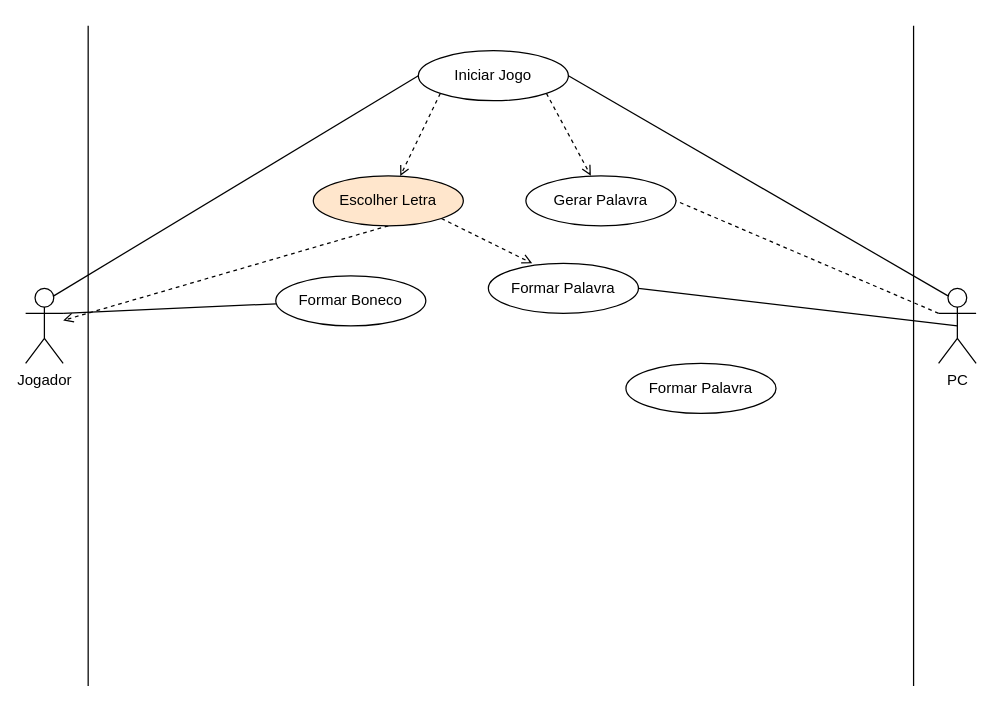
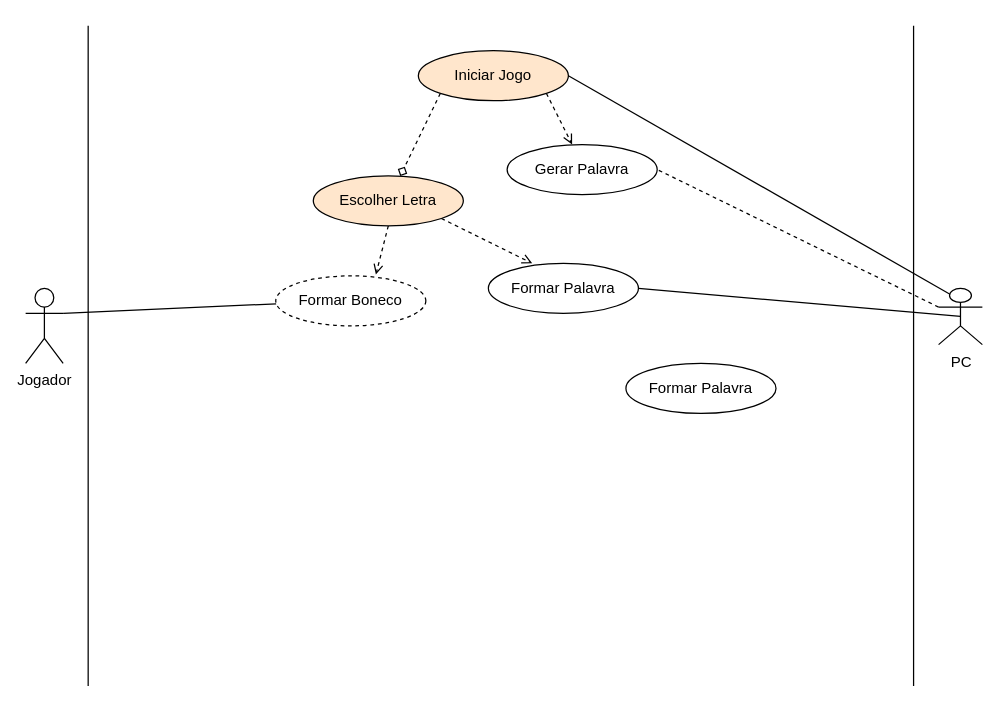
  <mxCell id="0" />
  <mxCell id="1" parent="0" />
  <mxCell id="2" style="rounded=0;orthogonalLoop=1;jettySize=auto;html=1;exitX=1;exitY=0.333;exitDx=0;exitDy=0;exitPerimeter=0;endArrow=none;endFill=0;" edge="1" parent="1" source="3" target="19"><mxGeometry relative="1" as="geometry" /></mxCell>
  <mxCell id="3" value="Jogador" style="shape=umlActor;verticalLabelPosition=bottom;verticalAlign=top;html=1;outlineConnect=0;" parent="1" vertex="1"><mxGeometry x="20" y="230" width="30" height="60" as="geometry" /></mxCell>
  <mxCell id="4" value="" style="endArrow=none;html=1;rounded=0;" parent="1" edge="1"><mxGeometry width="50" height="50" relative="1" as="geometry"><mxPoint x="70" y="548" as="sourcePoint" /><mxPoint x="70" y="20" as="targetPoint" /></mxGeometry></mxCell>
  <mxCell id="5" style="rounded=0;orthogonalLoop=1;jettySize=auto;html=1;exitX=0.25;exitY=0.1;exitDx=0;exitDy=0;exitPerimeter=0;entryX=1;entryY=0.5;entryDx=0;entryDy=0;endArrow=none;endFill=0;" edge="1" parent="1" source="8" target="12"><mxGeometry relative="1" as="geometry" /></mxCell>
  <mxCell id="6" style="rounded=0;orthogonalLoop=1;jettySize=auto;html=1;exitX=0;exitY=0.333;exitDx=0;exitDy=0;exitPerimeter=0;entryX=1;entryY=0.5;entryDx=0;entryDy=0;endArrow=none;endFill=0;dashed=1;" edge="1" parent="1" source="8" target="13"><mxGeometry relative="1" as="geometry" /></mxCell>
  <mxCell id="7" style="rounded=0;orthogonalLoop=1;jettySize=auto;html=1;exitX=0.5;exitY=0.5;exitDx=0;exitDy=0;exitPerimeter=0;entryX=1;entryY=0.5;entryDx=0;entryDy=0;endArrow=none;endFill=0;" edge="1" parent="1" source="8" target="18"><mxGeometry relative="1" as="geometry" /></mxCell>
- <mxCell id="8" value="PC" style="shape=umlActor;verticalLabelPosition=bottom;verticalAlign=top;html=1;outlineConnect=0;" parent="1" vertex="1"><mxGeometry x="750" y="230" width="30" height="60" as="geometry" /></mxCell>
+ <mxCell id="8" value="PC" style="shape=umlActor;verticalLabelPosition=bottom;verticalAlign=top;html=1;outlineConnect=0;" parent="1" vertex="1"><mxGeometry x="750" y="230" width="35" height="45" as="geometry" /></mxCell>
  <mxCell id="9" value="" style="endArrow=none;html=1;rounded=0;" parent="1" edge="1"><mxGeometry width="50" height="50" relative="1" as="geometry"><mxPoint x="730" y="548" as="sourcePoint" /><mxPoint x="730" y="20" as="targetPoint" /></mxGeometry></mxCell>
  <mxCell id="10" style="rounded=0;orthogonalLoop=1;jettySize=auto;html=1;exitX=1;exitY=1;exitDx=0;exitDy=0;entryX=0.433;entryY=0;entryDx=0;entryDy=0;entryPerimeter=0;dashed=1;endArrow=open;endFill=0;" edge="1" parent="1" source="12" target="13"><mxGeometry relative="1" as="geometry" /></mxCell>
- <mxCell id="11" style="rounded=0;orthogonalLoop=1;jettySize=auto;html=1;exitX=0;exitY=1;exitDx=0;exitDy=0;endArrow=open;endFill=0;dashed=1;" edge="1" parent="1" source="12" target="16"><mxGeometry relative="1" as="geometry" /></mxCell>
- <mxCell id="12" value="Iniciar Jogo" style="ellipse;whiteSpace=wrap;html=1;" vertex="1" parent="1"><mxGeometry x="334" y="40" width="120" height="40" as="geometry" /></mxCell>
- <mxCell id="13" value="Gerar Palavra" style="ellipse;whiteSpace=wrap;html=1;" vertex="1" parent="1"><mxGeometry x="420" y="140" width="120" height="40" as="geometry" /></mxCell>
+ <mxCell id="11" style="rounded=0;orthogonalLoop=1;jettySize=auto;html=1;exitX=0;exitY=1;exitDx=0;exitDy=0;endArrow=diamond;endFill=0;dashed=1;" edge="1" parent="1" source="12" target="16"><mxGeometry relative="1" as="geometry" /></mxCell>
+ <mxCell id="12" value="Iniciar Jogo" style="ellipse;whiteSpace=wrap;html=1;fillColor=#ffe6cc;" vertex="1" parent="1"><mxGeometry x="334" y="40" width="120" height="40" as="geometry" /></mxCell>
+ <mxCell id="13" value="Gerar Palavra" style="ellipse;whiteSpace=wrap;html=1;" vertex="1" parent="1"><mxGeometry x="405" y="115" width="120" height="40" as="geometry" /></mxCell>
  <mxCell id="14" style="rounded=0;orthogonalLoop=1;jettySize=auto;html=1;exitX=1;exitY=1;exitDx=0;exitDy=0;entryX=0.292;entryY=0;entryDx=0;entryDy=0;entryPerimeter=0;dashed=1;endArrow=open;endFill=0;" edge="1" parent="1" source="16" target="18"><mxGeometry relative="1" as="geometry"><mxPoint x="416" y="220" as="targetPoint" /></mxGeometry></mxCell>
- <mxCell id="15" style="rounded=0;orthogonalLoop=1;jettySize=auto;html=1;exitX=0.5;exitY=1;exitDx=0;exitDy=0;dashed=1;endArrow=open;endFill=0;" edge="1" parent="1" source="16" target="3"><mxGeometry relative="1" as="geometry" /></mxCell>
+ <mxCell id="15" style="rounded=0;orthogonalLoop=1;jettySize=auto;html=1;exitX=0.5;exitY=1;exitDx=0;exitDy=0;entryX=0.667;entryY=-0.025;entryDx=0;entryDy=0;entryPerimeter=0;dashed=1;endArrow=open;endFill=0;" edge="1" parent="1" source="16" target="19"><mxGeometry relative="1" as="geometry" /></mxCell>
  <mxCell id="16" value="Escolher Letra" style="ellipse;whiteSpace=wrap;html=1;fillColor=#ffe6cc;" vertex="1" parent="1"><mxGeometry x="250" y="140" width="120" height="40" as="geometry" /></mxCell>
- <mxCell id="17" style="rounded=0;orthogonalLoop=1;jettySize=auto;html=1;exitX=0.75;exitY=0.1;exitDx=0;exitDy=0;exitPerimeter=0;entryX=0;entryY=0.5;entryDx=0;entryDy=0;endArrow=none;endFill=0;" edge="1" parent="1" source="3" target="12"><mxGeometry relative="1" as="geometry"><mxPoint x="454" y="296" as="sourcePoint" /><mxPoint x="150" y="120" as="targetPoint" /></mxGeometry></mxCell>
  <mxCell id="18" value="Formar Palavra" style="ellipse;whiteSpace=wrap;html=1;" vertex="1" parent="1"><mxGeometry x="390" y="210" width="120" height="40" as="geometry" /></mxCell>
- <mxCell id="19" value="Formar Boneco" style="ellipse;whiteSpace=wrap;html=1;" vertex="1" parent="1"><mxGeometry x="220" y="220" width="120" height="40" as="geometry" /></mxCell>
+ <mxCell id="19" value="Formar Boneco" style="ellipse;whiteSpace=wrap;html=1;dashed=1;" vertex="1" parent="1"><mxGeometry x="220" y="220" width="120" height="40" as="geometry" /></mxCell>
  <mxCell id="20" value="Formar Palavra" style="ellipse;whiteSpace=wrap;html=1;" vertex="1" parent="1"><mxGeometry x="500" y="290" width="120" height="40" as="geometry" /></mxCell>
